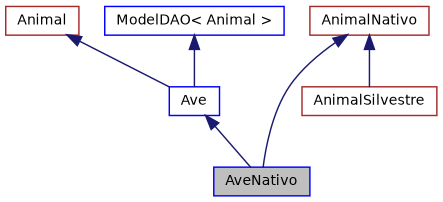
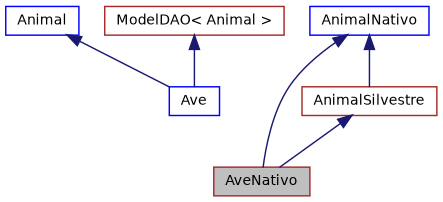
  digraph {
    node [color=brown fillcolor=white fontname=Helvetica fontsize=10 shape=record style=filled]
    edge [color=midnightblue dir=back fontname=Helvetica fontsize=10 labelfontname=Helvetica labelfontsize=10 style=solid]
-   n1 [color=blue fillcolor=grey75 fontcolor=black height=0.2 label=AveNativo width=0.4]
+   n1 [fillcolor=grey75 fontcolor=black height=0.2 label=AveNativo width=0.4]
    n2 [color=blue height=0.2 label=Ave width=0.4]
-   n3 [height=0.2 label=Animal width=0.4]
-   n4 [color=blue height=0.2 label="ModelDAO\< Animal \>" width=0.4]
-   n5 [height=0.2 label=AnimalNativo width=0.4]
+   n3 [color=blue height=0.2 label=Animal width=0.4]
+   n4 [height=0.2 label="ModelDAO\< Animal \>" width=0.4]
+   n5 [color=blue height=0.2 label=AnimalNativo width=0.4]
    n6 [height=0.2 label=AnimalSilvestre width=0.4]
-   n2 -> n1
+   n6 -> n1
    n3 -> n2
    n4 -> n2
    n5 -> n1
    n5 -> n6
  }
